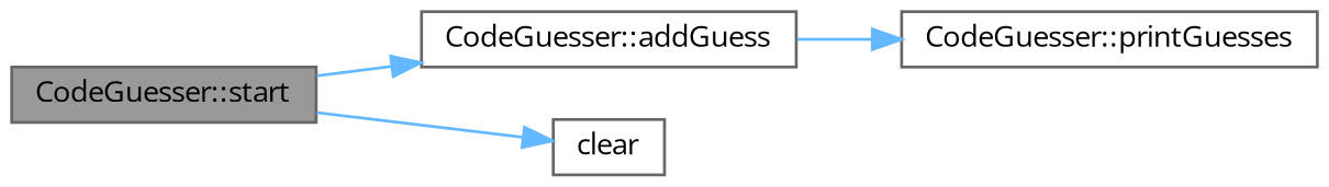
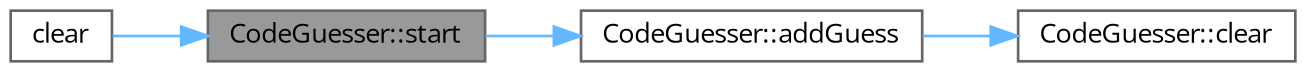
  digraph {
    fontname="Open Sans"
    rankdir=LR
    node [color=grey40 fillcolor=white fontname="Open Sans" fontsize=10 shape=box style=filled]
    edge [color=steelblue1 fontname="Open Sans" fontsize=10 labelfontname=Helvetica labelfontsize=10 style=solid]
    n1 [color=gray40 fillcolor=grey60 fontcolor=black height=0.2 label="CodeGuesser::start" width=0.4]
    n2 [height=0.2 label="CodeGuesser::addGuess" width=0.4]
    n3 [height=0.2 label=clear width=0.4]
-   n4 [height=0.2 label="CodeGuesser::printGuesses" width=0.4]
+   n4 [height=0.2 label="CodeGuesser::clear" width=0.4]
    n1 -> n2
-   n1 -> n3
+   n3 -> n1
    n2 -> n4
  }
